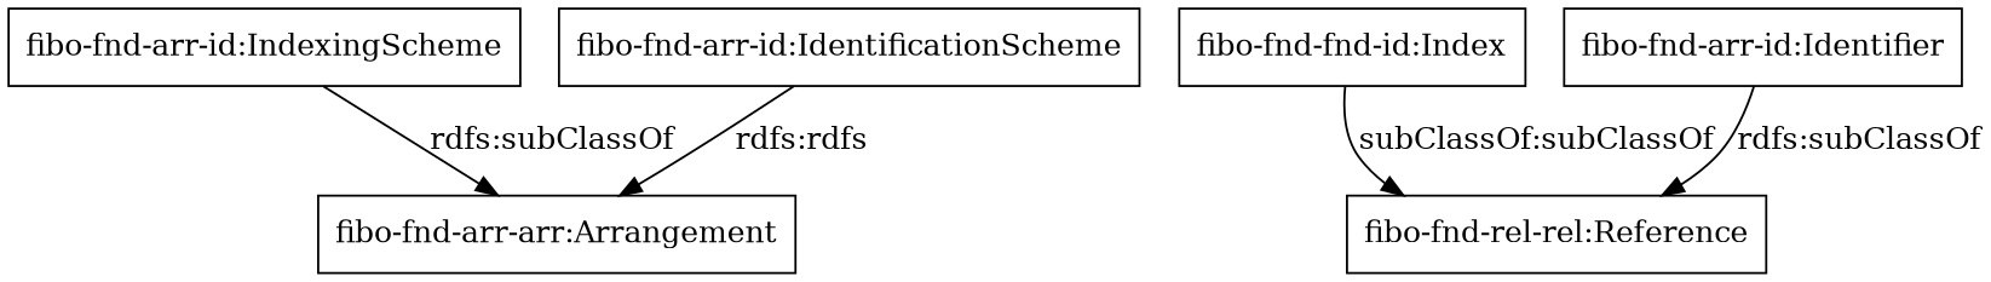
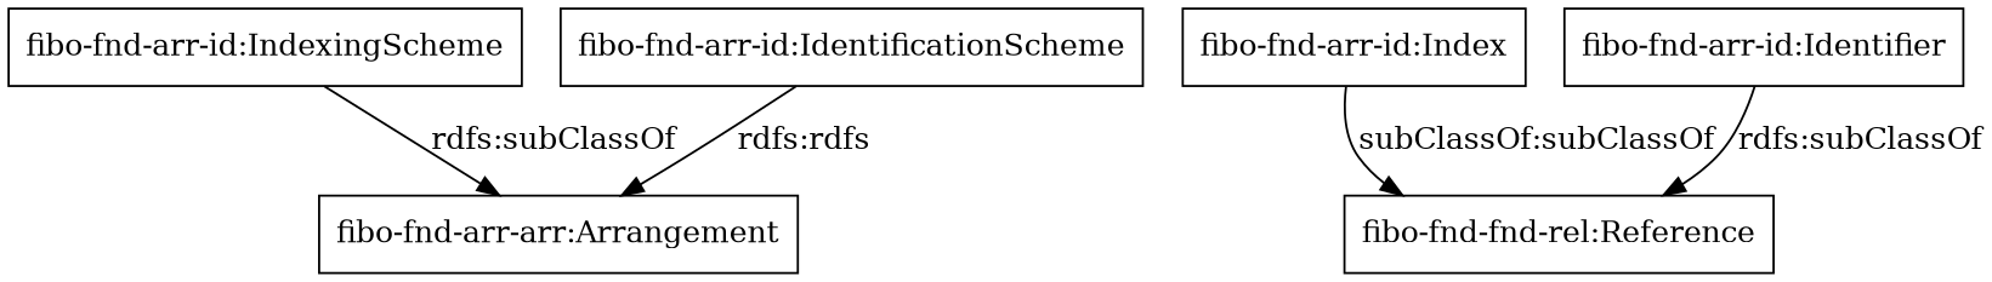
  digraph {
    rankdir=TB
    node [color=black shape=rectangle]
    "fibo-fnd-arr-id:IndexingScheme"
    "fibo-fnd-arr-arr:Arrangement"
-   "fibo-fnd-arr-id:Index" [label="fibo-fnd-fnd-id:Index"]
-   "fibo-fnd-rel-rel:Reference"
+   "fibo-fnd-arr-id:Index"
+   "fibo-fnd-rel-rel:Reference" [label="fibo-fnd-fnd-rel:Reference"]
    "fibo-fnd-arr-id:Identifier"
    "fibo-fnd-arr-id:IdentificationScheme"
    "fibo-fnd-arr-id:IndexingScheme" -> "fibo-fnd-arr-arr:Arrangement" [label="rdfs:subClassOf"]
    "fibo-fnd-arr-id:Index" -> "fibo-fnd-rel-rel:Reference" [label="subClassOf:subClassOf"]
    "fibo-fnd-arr-id:Identifier" -> "fibo-fnd-rel-rel:Reference" [label="rdfs:subClassOf"]
    "fibo-fnd-arr-id:IdentificationScheme" -> "fibo-fnd-arr-arr:Arrangement" [label="rdfs:rdfs"]
  }
